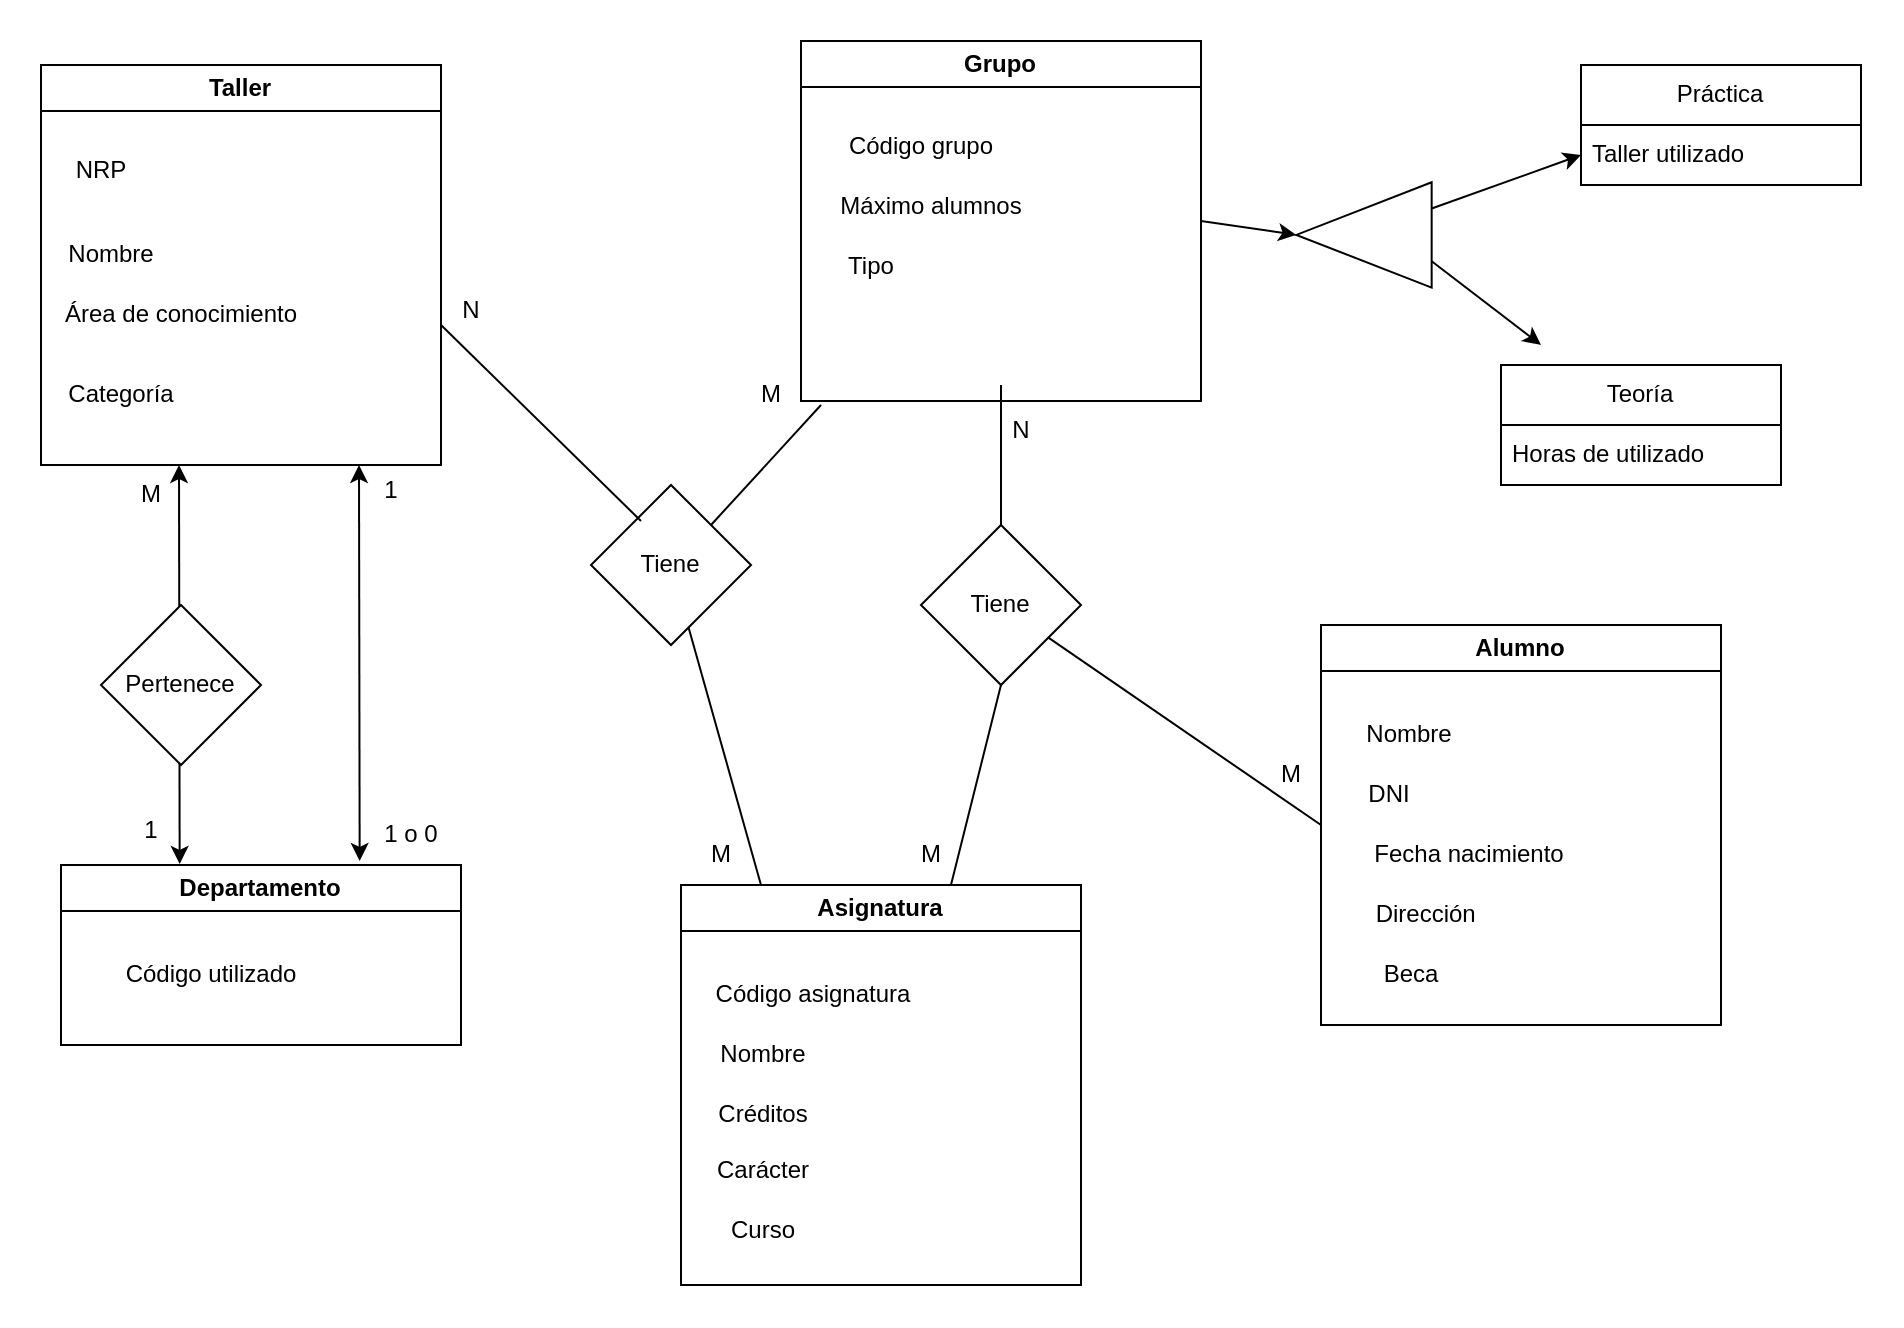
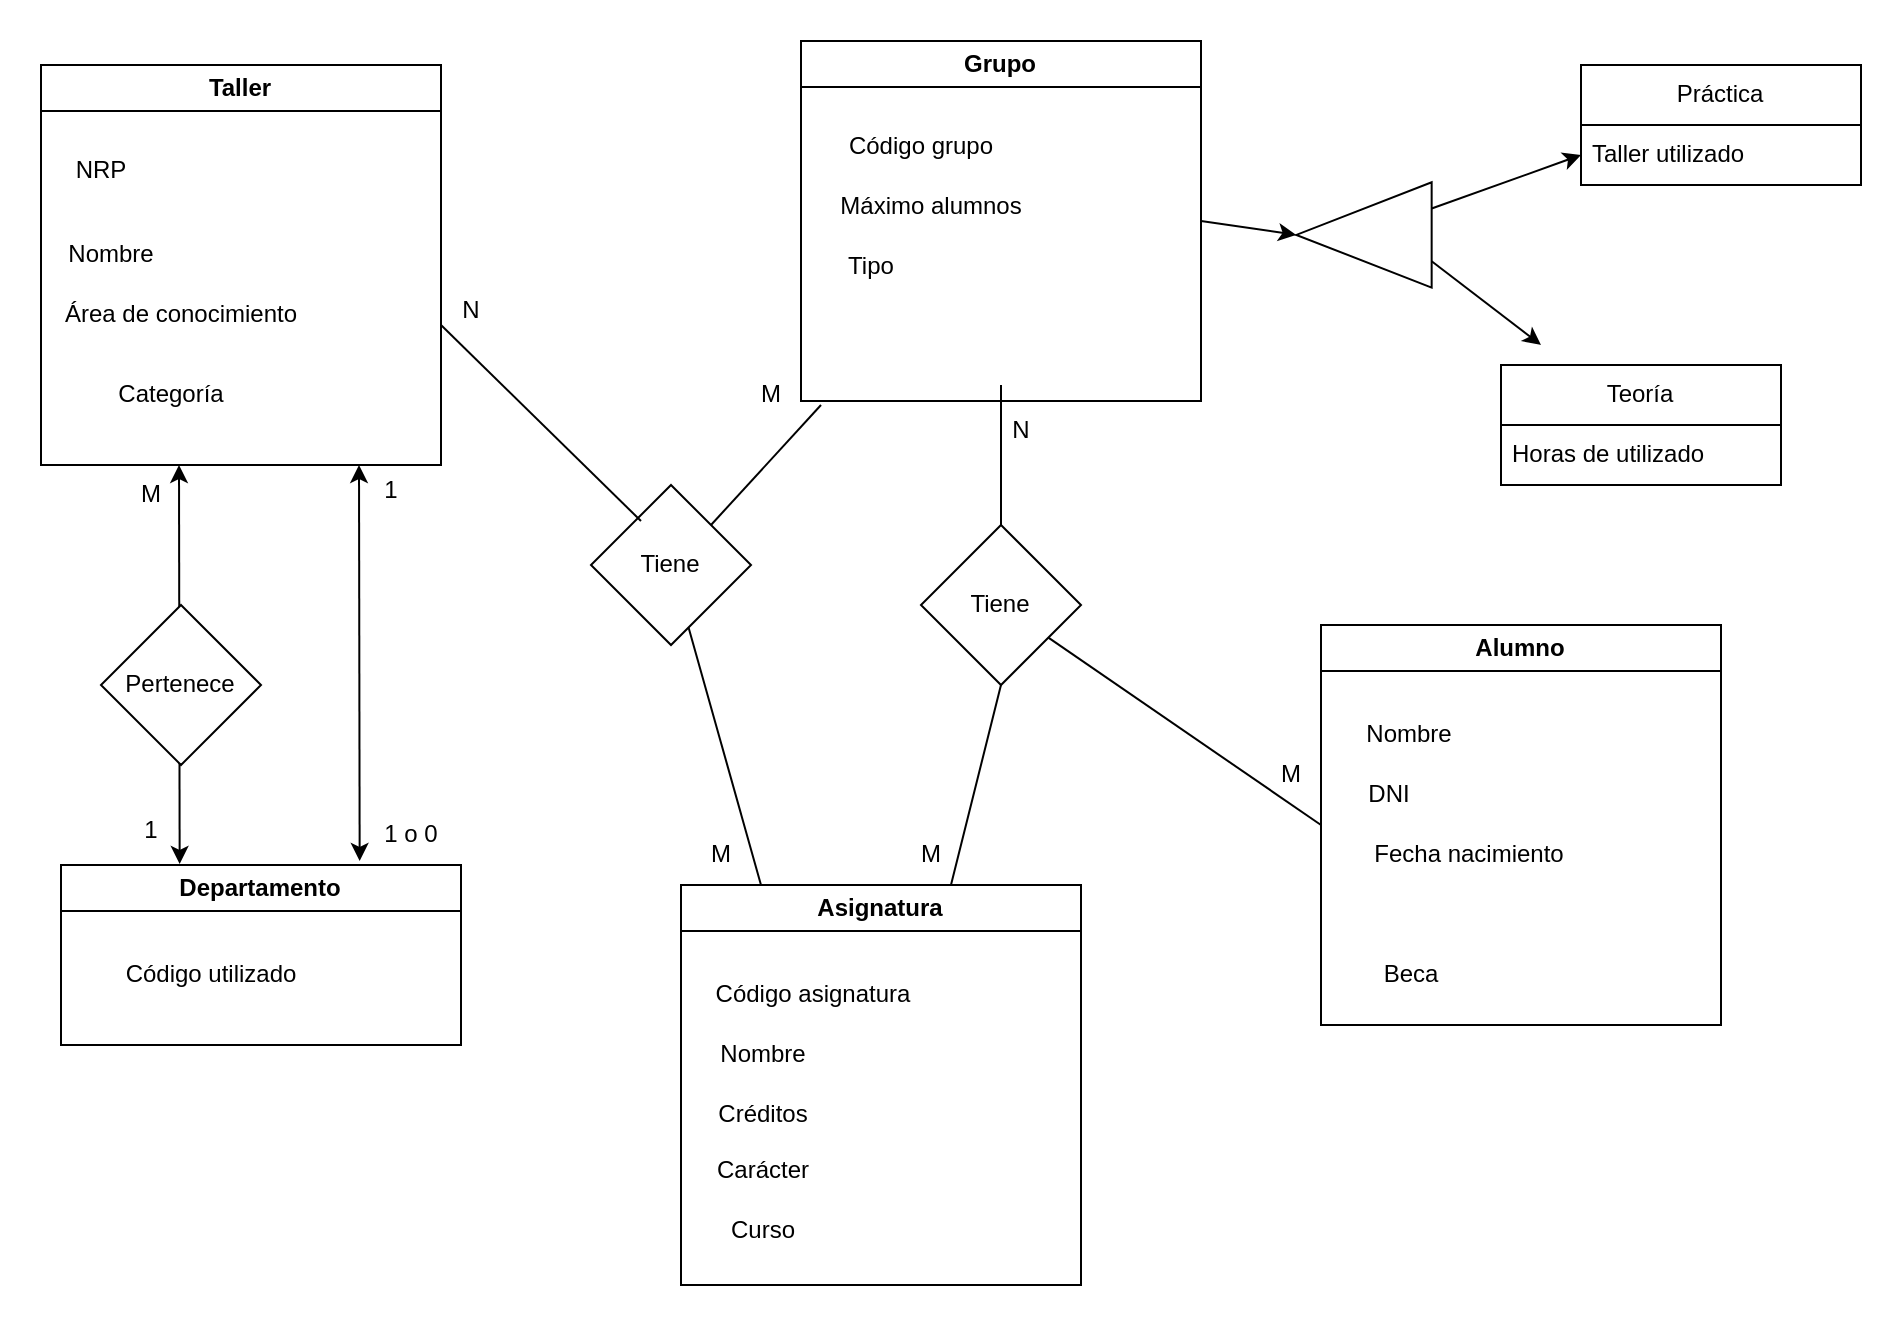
  <mxCell id="0" />
  <mxCell id="1" parent="0" />
  <mxCell id="2" value="Taller" style="swimlane;whiteSpace=wrap;html=1;" vertex="1" parent="1"><mxGeometry x="20" y="32" width="200" height="200" as="geometry" /></mxCell>
  <mxCell id="3" value="Área de conocimiento" style="text;html=1;align=center;verticalAlign=middle;resizable=0;points=[];autosize=1;strokeColor=none;fillColor=none;" vertex="1" parent="2"><mxGeometry y="110" width="140" height="30" as="geometry" /></mxCell>
  <mxCell id="4" value="NRP" style="text;html=1;align=center;verticalAlign=middle;resizable=0;points=[];autosize=1;strokeColor=none;fillColor=none;" vertex="1" parent="2"><mxGeometry x="5" y="38" width="50" height="30" as="geometry" /></mxCell>
  <mxCell id="5" value="Nombre" style="text;html=1;align=center;verticalAlign=middle;resizable=0;points=[];autosize=1;strokeColor=none;fillColor=none;" vertex="1" parent="2"><mxGeometry y="80" width="70" height="30" as="geometry" /></mxCell>
- <mxCell id="6" value="Categoría" style="text;html=1;align=center;verticalAlign=middle;resizable=0;points=[];autosize=1;strokeColor=none;fillColor=none;" vertex="1" parent="2"><mxGeometry y="150" width="80" height="30" as="geometry" /></mxCell>
+ <mxCell id="6" value="Categoría" style="text;html=1;align=center;verticalAlign=middle;resizable=0;points=[];autosize=1;strokeColor=none;fillColor=none;" vertex="1" parent="2"><mxGeometry x="25" y="150" width="80" height="30" as="geometry" /></mxCell>
  <mxCell id="7" value="Departamento" style="swimlane;whiteSpace=wrap;html=1;" vertex="1" parent="1"><mxGeometry x="30" y="432" width="200" height="90" as="geometry" /></mxCell>
  <mxCell id="8" value="Código utilizado" style="text;html=1;align=center;verticalAlign=middle;resizable=0;points=[];autosize=1;strokeColor=none;fillColor=none;" vertex="1" parent="7"><mxGeometry x="5" y="40" width="140" height="30" as="geometry" /></mxCell>
  <mxCell id="9" style="edgeStyle=none;html=1;exitX=1;exitY=0.5;exitDx=0;exitDy=0;entryX=1;entryY=0.5;entryDx=0;entryDy=0;" edge="1" parent="1" source="10" target="39"><mxGeometry relative="1" as="geometry" /></mxCell>
  <mxCell id="10" value="Grupo" style="swimlane;whiteSpace=wrap;html=1;" vertex="1" parent="1"><mxGeometry x="400" y="20" width="200" height="180" as="geometry" /></mxCell>
  <mxCell id="11" value="Código grupo" style="text;html=1;align=center;verticalAlign=middle;resizable=0;points=[];autosize=1;strokeColor=none;fillColor=none;" vertex="1" parent="10"><mxGeometry x="10" y="38" width="100" height="30" as="geometry" /></mxCell>
  <mxCell id="12" value="Máximo alumnos" style="text;html=1;align=center;verticalAlign=middle;resizable=0;points=[];autosize=1;strokeColor=none;fillColor=none;" vertex="1" parent="10"><mxGeometry x="10" y="68" width="110" height="30" as="geometry" /></mxCell>
  <mxCell id="13" value="Tipo" style="text;html=1;align=center;verticalAlign=middle;resizable=0;points=[];autosize=1;strokeColor=none;fillColor=none;" vertex="1" parent="10"><mxGeometry x="10" y="98" width="50" height="30" as="geometry" /></mxCell>
  <mxCell id="14" value="Asignatura" style="swimlane;whiteSpace=wrap;html=1;" vertex="1" parent="1"><mxGeometry x="340" y="442" width="200" height="200" as="geometry" /></mxCell>
  <mxCell id="15" value="Código asignatura" style="text;html=1;align=center;verticalAlign=middle;resizable=0;points=[];autosize=1;strokeColor=none;fillColor=none;" vertex="1" parent="14"><mxGeometry x="6" y="40" width="120" height="30" as="geometry" /></mxCell>
  <mxCell id="16" value="Créditos" style="text;html=1;align=center;verticalAlign=middle;resizable=0;points=[];autosize=1;strokeColor=none;fillColor=none;" vertex="1" parent="14"><mxGeometry x="6" y="100" width="70" height="30" as="geometry" /></mxCell>
  <mxCell id="17" value="Nombre" style="text;html=1;align=center;verticalAlign=middle;resizable=0;points=[];autosize=1;strokeColor=none;fillColor=none;" vertex="1" parent="14"><mxGeometry x="6" y="70" width="70" height="30" as="geometry" /></mxCell>
  <mxCell id="18" value="Carácter" style="text;html=1;align=center;verticalAlign=middle;resizable=0;points=[];autosize=1;strokeColor=none;fillColor=none;" vertex="1" parent="14"><mxGeometry x="6" y="128" width="70" height="30" as="geometry" /></mxCell>
  <mxCell id="19" value="Curso" style="text;html=1;align=center;verticalAlign=middle;resizable=0;points=[];autosize=1;strokeColor=none;fillColor=none;" vertex="1" parent="14"><mxGeometry x="11" y="158" width="60" height="30" as="geometry" /></mxCell>
  <mxCell id="20" value="Alumno" style="swimlane;whiteSpace=wrap;html=1;" vertex="1" parent="1"><mxGeometry x="660" y="312" width="200" height="200" as="geometry" /></mxCell>
  <mxCell id="21" value="Fecha nacimiento" style="text;html=1;align=center;verticalAlign=middle;resizable=0;points=[];autosize=1;strokeColor=none;fillColor=none;" vertex="1" parent="20"><mxGeometry x="14" y="100" width="120" height="30" as="geometry" /></mxCell>
  <mxCell id="22" value="Nombre" style="text;html=1;align=center;verticalAlign=middle;resizable=0;points=[];autosize=1;strokeColor=none;fillColor=none;" vertex="1" parent="20"><mxGeometry x="9" y="40" width="70" height="30" as="geometry" /></mxCell>
  <mxCell id="23" value="DNI" style="text;html=1;align=center;verticalAlign=middle;resizable=0;points=[];autosize=1;strokeColor=none;fillColor=none;" vertex="1" parent="20"><mxGeometry x="14" y="70" width="40" height="30" as="geometry" /></mxCell>
- <mxCell id="24" value="Dirección&amp;nbsp;" style="text;html=1;align=center;verticalAlign=middle;resizable=0;points=[];autosize=1;strokeColor=none;fillColor=none;" vertex="1" parent="20"><mxGeometry x="14" y="130" width="80" height="30" as="geometry" /></mxCell>
  <mxCell id="25" value="Beca" style="text;html=1;align=center;verticalAlign=middle;resizable=0;points=[];autosize=1;strokeColor=none;fillColor=none;" vertex="1" parent="20"><mxGeometry x="20" y="160" width="50" height="30" as="geometry" /></mxCell>
  <mxCell id="26" value="" style="endArrow=classic;startArrow=classic;html=1;exitX=0.46;exitY=-0.011;exitDx=0;exitDy=0;exitPerimeter=0;" edge="1" parent="1"><mxGeometry width="50" height="50" relative="1" as="geometry"><mxPoint x="89.33" y="431.5" as="sourcePoint" /><mxPoint x="89" y="232" as="targetPoint" /></mxGeometry></mxCell>
  <mxCell id="27" value="Pertenece" style="rhombus;whiteSpace=wrap;html=1;" vertex="1" parent="1"><mxGeometry x="50" y="302" width="80" height="80" as="geometry" /></mxCell>
  <mxCell id="28" value="1" style="text;html=1;align=center;verticalAlign=middle;resizable=0;points=[];autosize=1;strokeColor=none;fillColor=none;" vertex="1" parent="1"><mxGeometry x="60" y="400" width="30" height="30" as="geometry" /></mxCell>
  <mxCell id="29" value="M" style="text;html=1;align=center;verticalAlign=middle;resizable=0;points=[];autosize=1;strokeColor=none;fillColor=none;" vertex="1" parent="1"><mxGeometry x="60" y="232" width="30" height="30" as="geometry" /></mxCell>
  <mxCell id="30" value="Tiene" style="rhombus;whiteSpace=wrap;html=1;" vertex="1" parent="1"><mxGeometry x="295" y="242" width="80" height="80" as="geometry" /></mxCell>
  <mxCell id="31" value="M" style="text;html=1;align=center;verticalAlign=middle;resizable=0;points=[];autosize=1;strokeColor=none;fillColor=none;" vertex="1" parent="1"><mxGeometry x="370" y="182" width="30" height="30" as="geometry" /></mxCell>
  <mxCell id="32" value="N" style="text;html=1;align=center;verticalAlign=middle;resizable=0;points=[];autosize=1;strokeColor=none;fillColor=none;" vertex="1" parent="1"><mxGeometry x="220" y="140" width="30" height="30" as="geometry" /></mxCell>
  <mxCell id="33" value="Teoría" style="swimlane;fontStyle=0;childLayout=stackLayout;horizontal=1;startSize=30;horizontalStack=0;resizeParent=1;resizeParentMax=0;resizeLast=0;collapsible=1;marginBottom=0;whiteSpace=wrap;html=1;" vertex="1" parent="1"><mxGeometry x="750" y="182" width="140" height="60" as="geometry" /></mxCell>
  <mxCell id="34" value="Horas de utilizado" style="text;strokeColor=none;fillColor=none;align=left;verticalAlign=middle;spacingLeft=4;spacingRight=4;overflow=hidden;points=[[0,0.5],[1,0.5]];portConstraint=eastwest;rotatable=0;whiteSpace=wrap;html=1;" vertex="1" parent="33"><mxGeometry y="30" width="140" height="30" as="geometry" /></mxCell>
  <mxCell id="35" value="Práctica" style="swimlane;fontStyle=0;childLayout=stackLayout;horizontal=1;startSize=30;horizontalStack=0;resizeParent=1;resizeParentMax=0;resizeLast=0;collapsible=1;marginBottom=0;whiteSpace=wrap;html=1;" vertex="1" parent="1"><mxGeometry x="790" y="32" width="140" height="60" as="geometry" /></mxCell>
  <mxCell id="36" value="Taller utilizado" style="text;strokeColor=none;fillColor=none;align=left;verticalAlign=middle;spacingLeft=4;spacingRight=4;overflow=hidden;points=[[0,0.5],[1,0.5]];portConstraint=eastwest;rotatable=0;whiteSpace=wrap;html=1;" vertex="1" parent="35"><mxGeometry y="30" width="140" height="30" as="geometry" /></mxCell>
  <mxCell id="37" style="edgeStyle=none;html=1;exitX=0;exitY=0.25;exitDx=0;exitDy=0;" edge="1" parent="1" source="39"><mxGeometry relative="1" as="geometry"><mxPoint x="770" y="172" as="targetPoint" /></mxGeometry></mxCell>
  <mxCell id="38" style="edgeStyle=none;html=1;exitX=0;exitY=0.75;exitDx=0;exitDy=0;entryX=0;entryY=0.5;entryDx=0;entryDy=0;" edge="1" parent="1" source="39" target="36"><mxGeometry relative="1" as="geometry" /></mxCell>
  <mxCell id="39" value="" style="triangle;whiteSpace=wrap;html=1;rotation=-180;" vertex="1" parent="1"><mxGeometry x="647.67" y="90.6" width="67.67" height="52.7" as="geometry" /></mxCell>
  <mxCell id="40" value="Tiene" style="rhombus;whiteSpace=wrap;html=1;" vertex="1" parent="1"><mxGeometry x="460" y="262" width="80" height="80" as="geometry" /></mxCell>
  <mxCell id="41" value="" style="endArrow=classic;startArrow=classic;html=1;" edge="1" parent="1"><mxGeometry width="50" height="50" relative="1" as="geometry"><mxPoint x="179.33" y="430" as="sourcePoint" /><mxPoint x="179" y="232" as="targetPoint" /></mxGeometry></mxCell>
  <mxCell id="42" value="1 o 0" style="text;html=1;align=center;verticalAlign=middle;resizable=0;points=[];autosize=1;strokeColor=none;fillColor=none;" vertex="1" parent="1"><mxGeometry x="180" y="402" width="50" height="30" as="geometry" /></mxCell>
  <mxCell id="43" value="M" style="text;html=1;align=center;verticalAlign=middle;resizable=0;points=[];autosize=1;strokeColor=none;fillColor=none;" vertex="1" parent="1"><mxGeometry x="450" y="412" width="30" height="30" as="geometry" /></mxCell>
  <mxCell id="44" value="M" style="text;html=1;align=center;verticalAlign=middle;resizable=0;points=[];autosize=1;strokeColor=none;fillColor=none;" vertex="1" parent="1"><mxGeometry x="630" y="372" width="30" height="30" as="geometry" /></mxCell>
  <mxCell id="45" value="N" style="text;html=1;align=center;verticalAlign=middle;resizable=0;points=[];autosize=1;strokeColor=none;fillColor=none;" vertex="1" parent="1"><mxGeometry x="495" y="200" width="30" height="30" as="geometry" /></mxCell>
  <mxCell id="46" value="1" style="text;html=1;align=center;verticalAlign=middle;resizable=0;points=[];autosize=1;strokeColor=none;fillColor=none;" vertex="1" parent="1"><mxGeometry x="180" y="230" width="30" height="30" as="geometry" /></mxCell>
  <mxCell id="47" value="" style="endArrow=none;html=1;entryX=0.5;entryY=1;entryDx=0;entryDy=0;" edge="1" parent="1" target="40"><mxGeometry width="50" height="50" relative="1" as="geometry"><mxPoint x="475" y="442" as="sourcePoint" /><mxPoint x="525" y="392" as="targetPoint" /></mxGeometry></mxCell>
  <mxCell id="48" value="" style="endArrow=none;html=1;" edge="1" parent="1" source="40"><mxGeometry width="50" height="50" relative="1" as="geometry"><mxPoint x="530" y="322" as="sourcePoint" /><mxPoint x="660" y="412" as="targetPoint" /></mxGeometry></mxCell>
  <mxCell id="49" value="" style="endArrow=none;html=1;exitX=0.5;exitY=0;exitDx=0;exitDy=0;" edge="1" parent="1" source="40"><mxGeometry width="50" height="50" relative="1" as="geometry"><mxPoint x="500" y="252" as="sourcePoint" /><mxPoint x="500" y="192" as="targetPoint" /></mxGeometry></mxCell>
  <mxCell id="50" value="" style="endArrow=none;html=1;" edge="1" parent="1"><mxGeometry width="50" height="50" relative="1" as="geometry"><mxPoint x="320" y="260" as="sourcePoint" /><mxPoint x="220" y="162" as="targetPoint" /></mxGeometry></mxCell>
  <mxCell id="51" value="" style="endArrow=none;html=1;exitX=1;exitY=0;exitDx=0;exitDy=0;" edge="1" parent="1" source="30"><mxGeometry width="50" height="50" relative="1" as="geometry"><mxPoint x="360" y="260" as="sourcePoint" /><mxPoint x="410" y="202" as="targetPoint" /></mxGeometry></mxCell>
  <mxCell id="52" value="" style="endArrow=none;html=1;" edge="1" parent="1" target="30"><mxGeometry width="50" height="50" relative="1" as="geometry"><mxPoint x="380" y="442" as="sourcePoint" /><mxPoint x="430" y="392" as="targetPoint" /></mxGeometry></mxCell>
  <mxCell id="53" value="M" style="text;html=1;align=center;verticalAlign=middle;resizable=0;points=[];autosize=1;strokeColor=none;fillColor=none;" vertex="1" parent="1"><mxGeometry x="345" y="412" width="30" height="30" as="geometry" /></mxCell>
